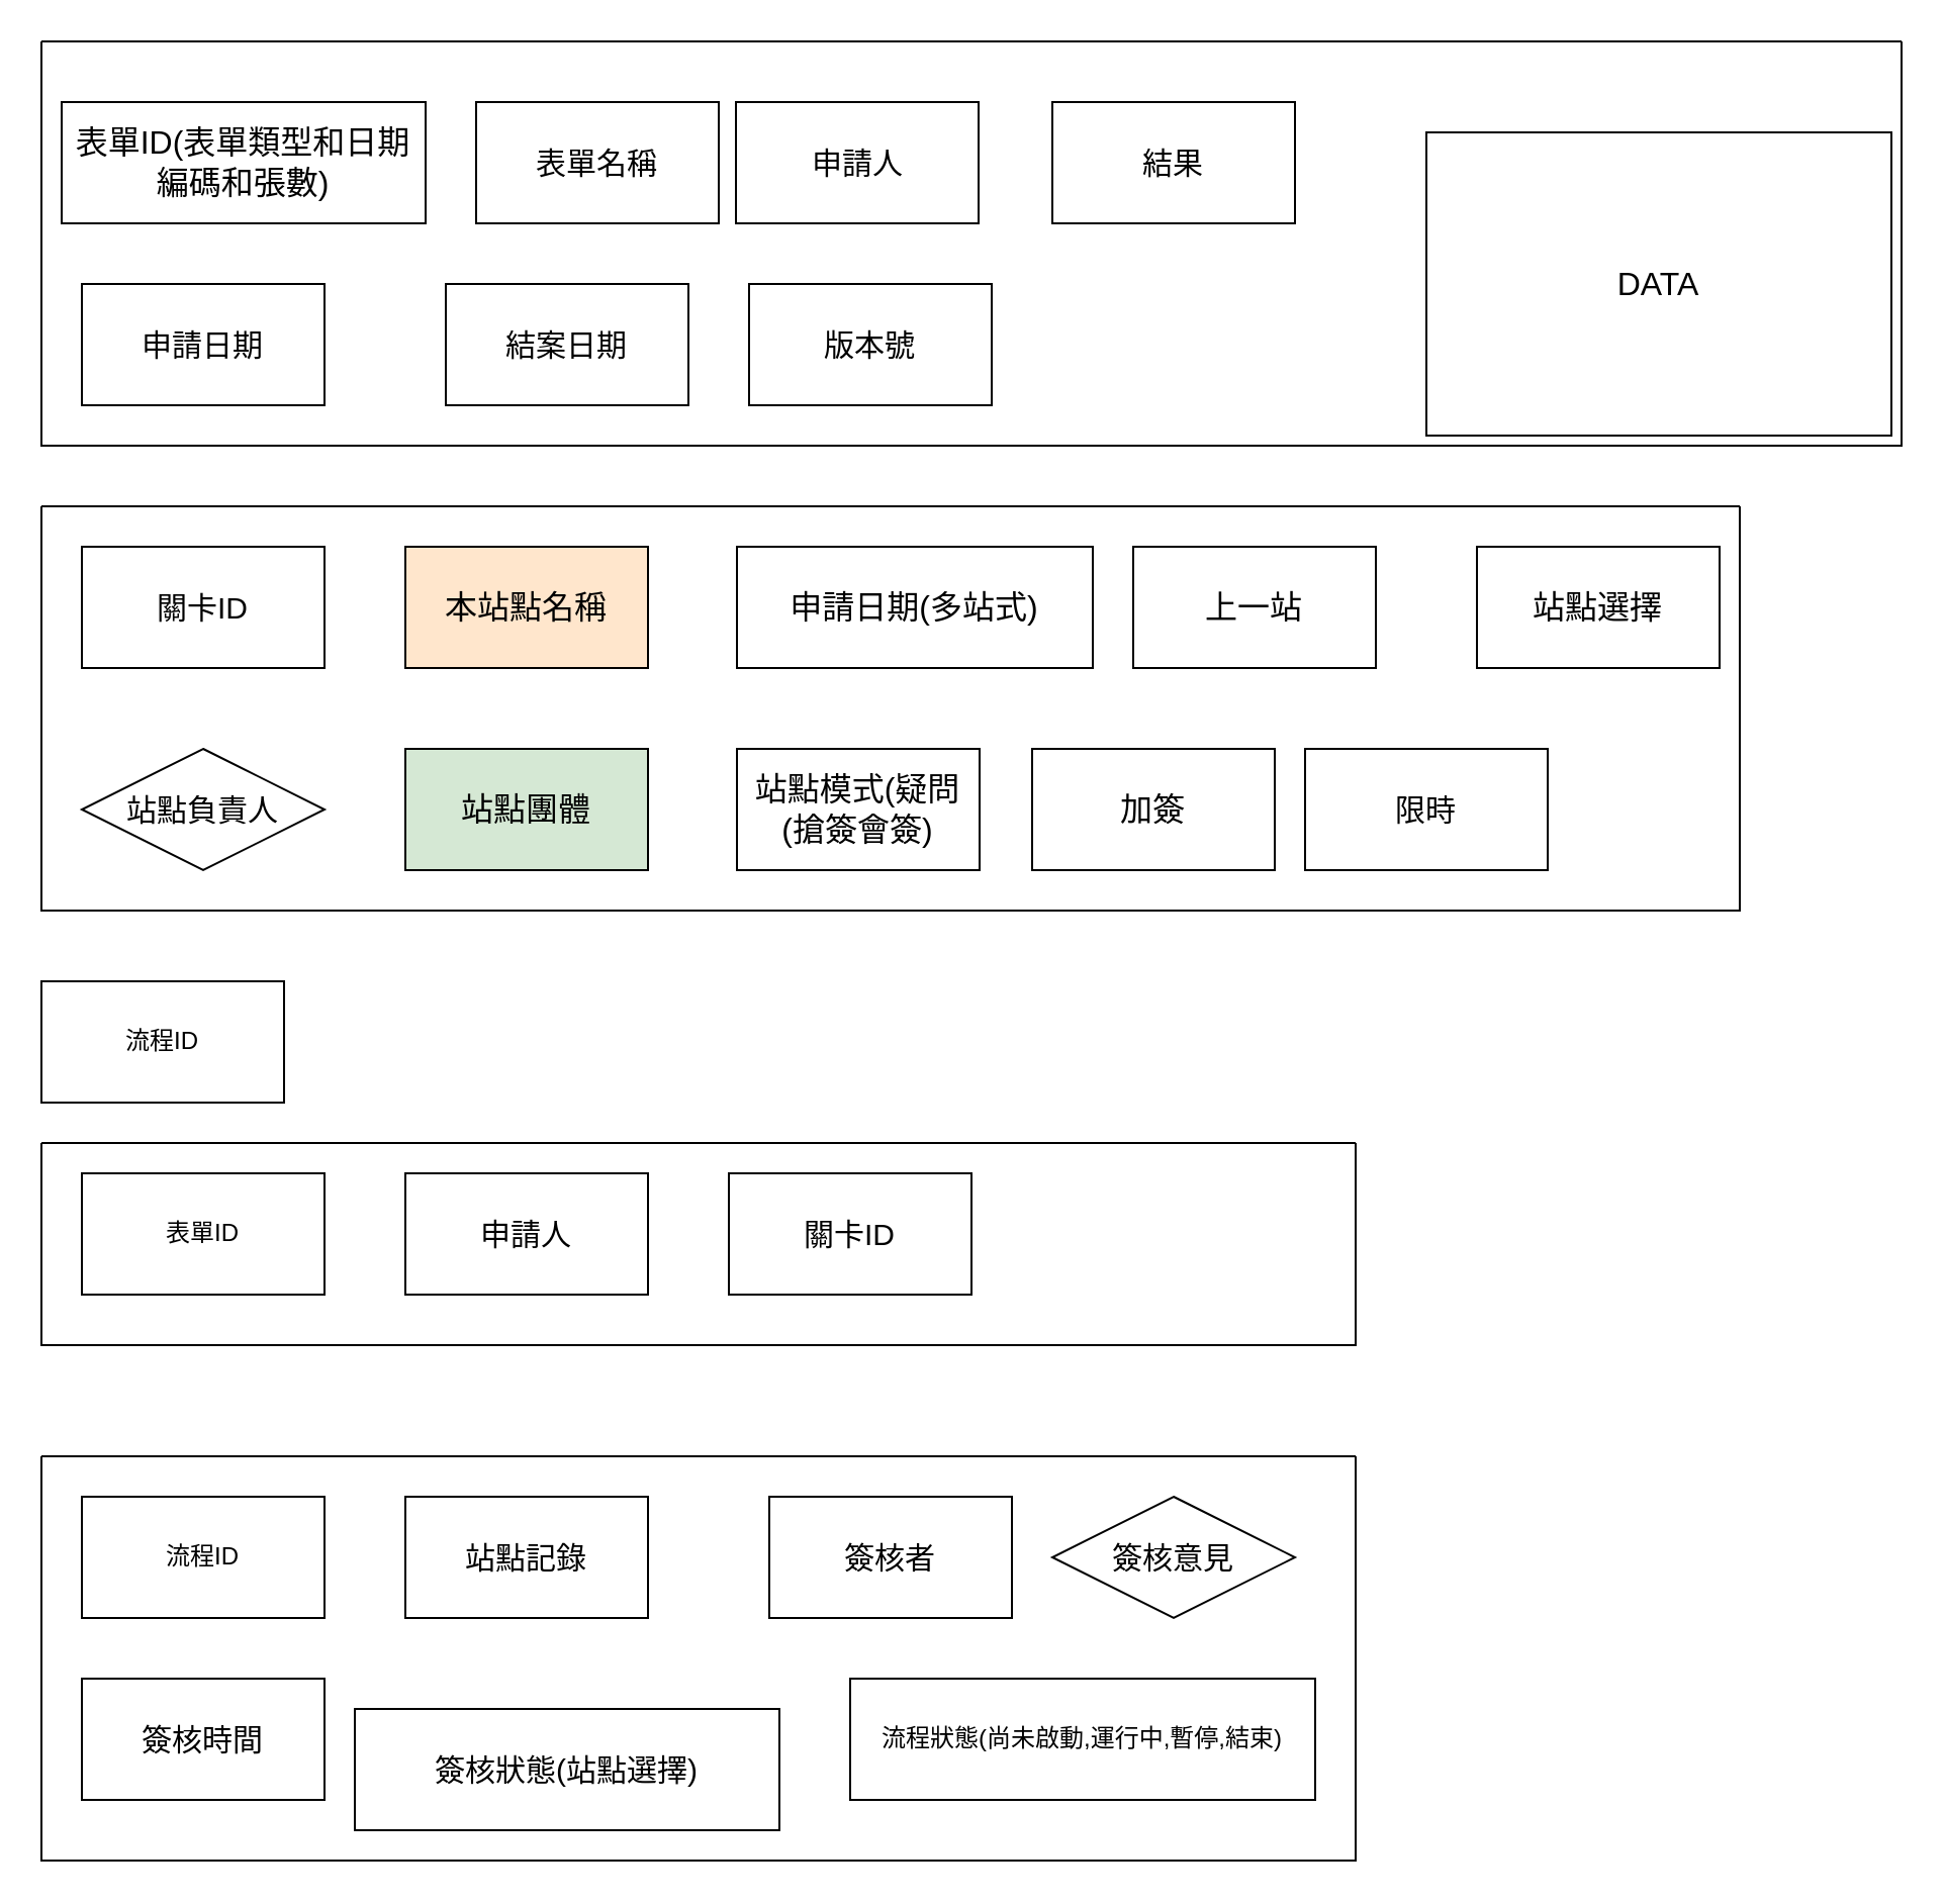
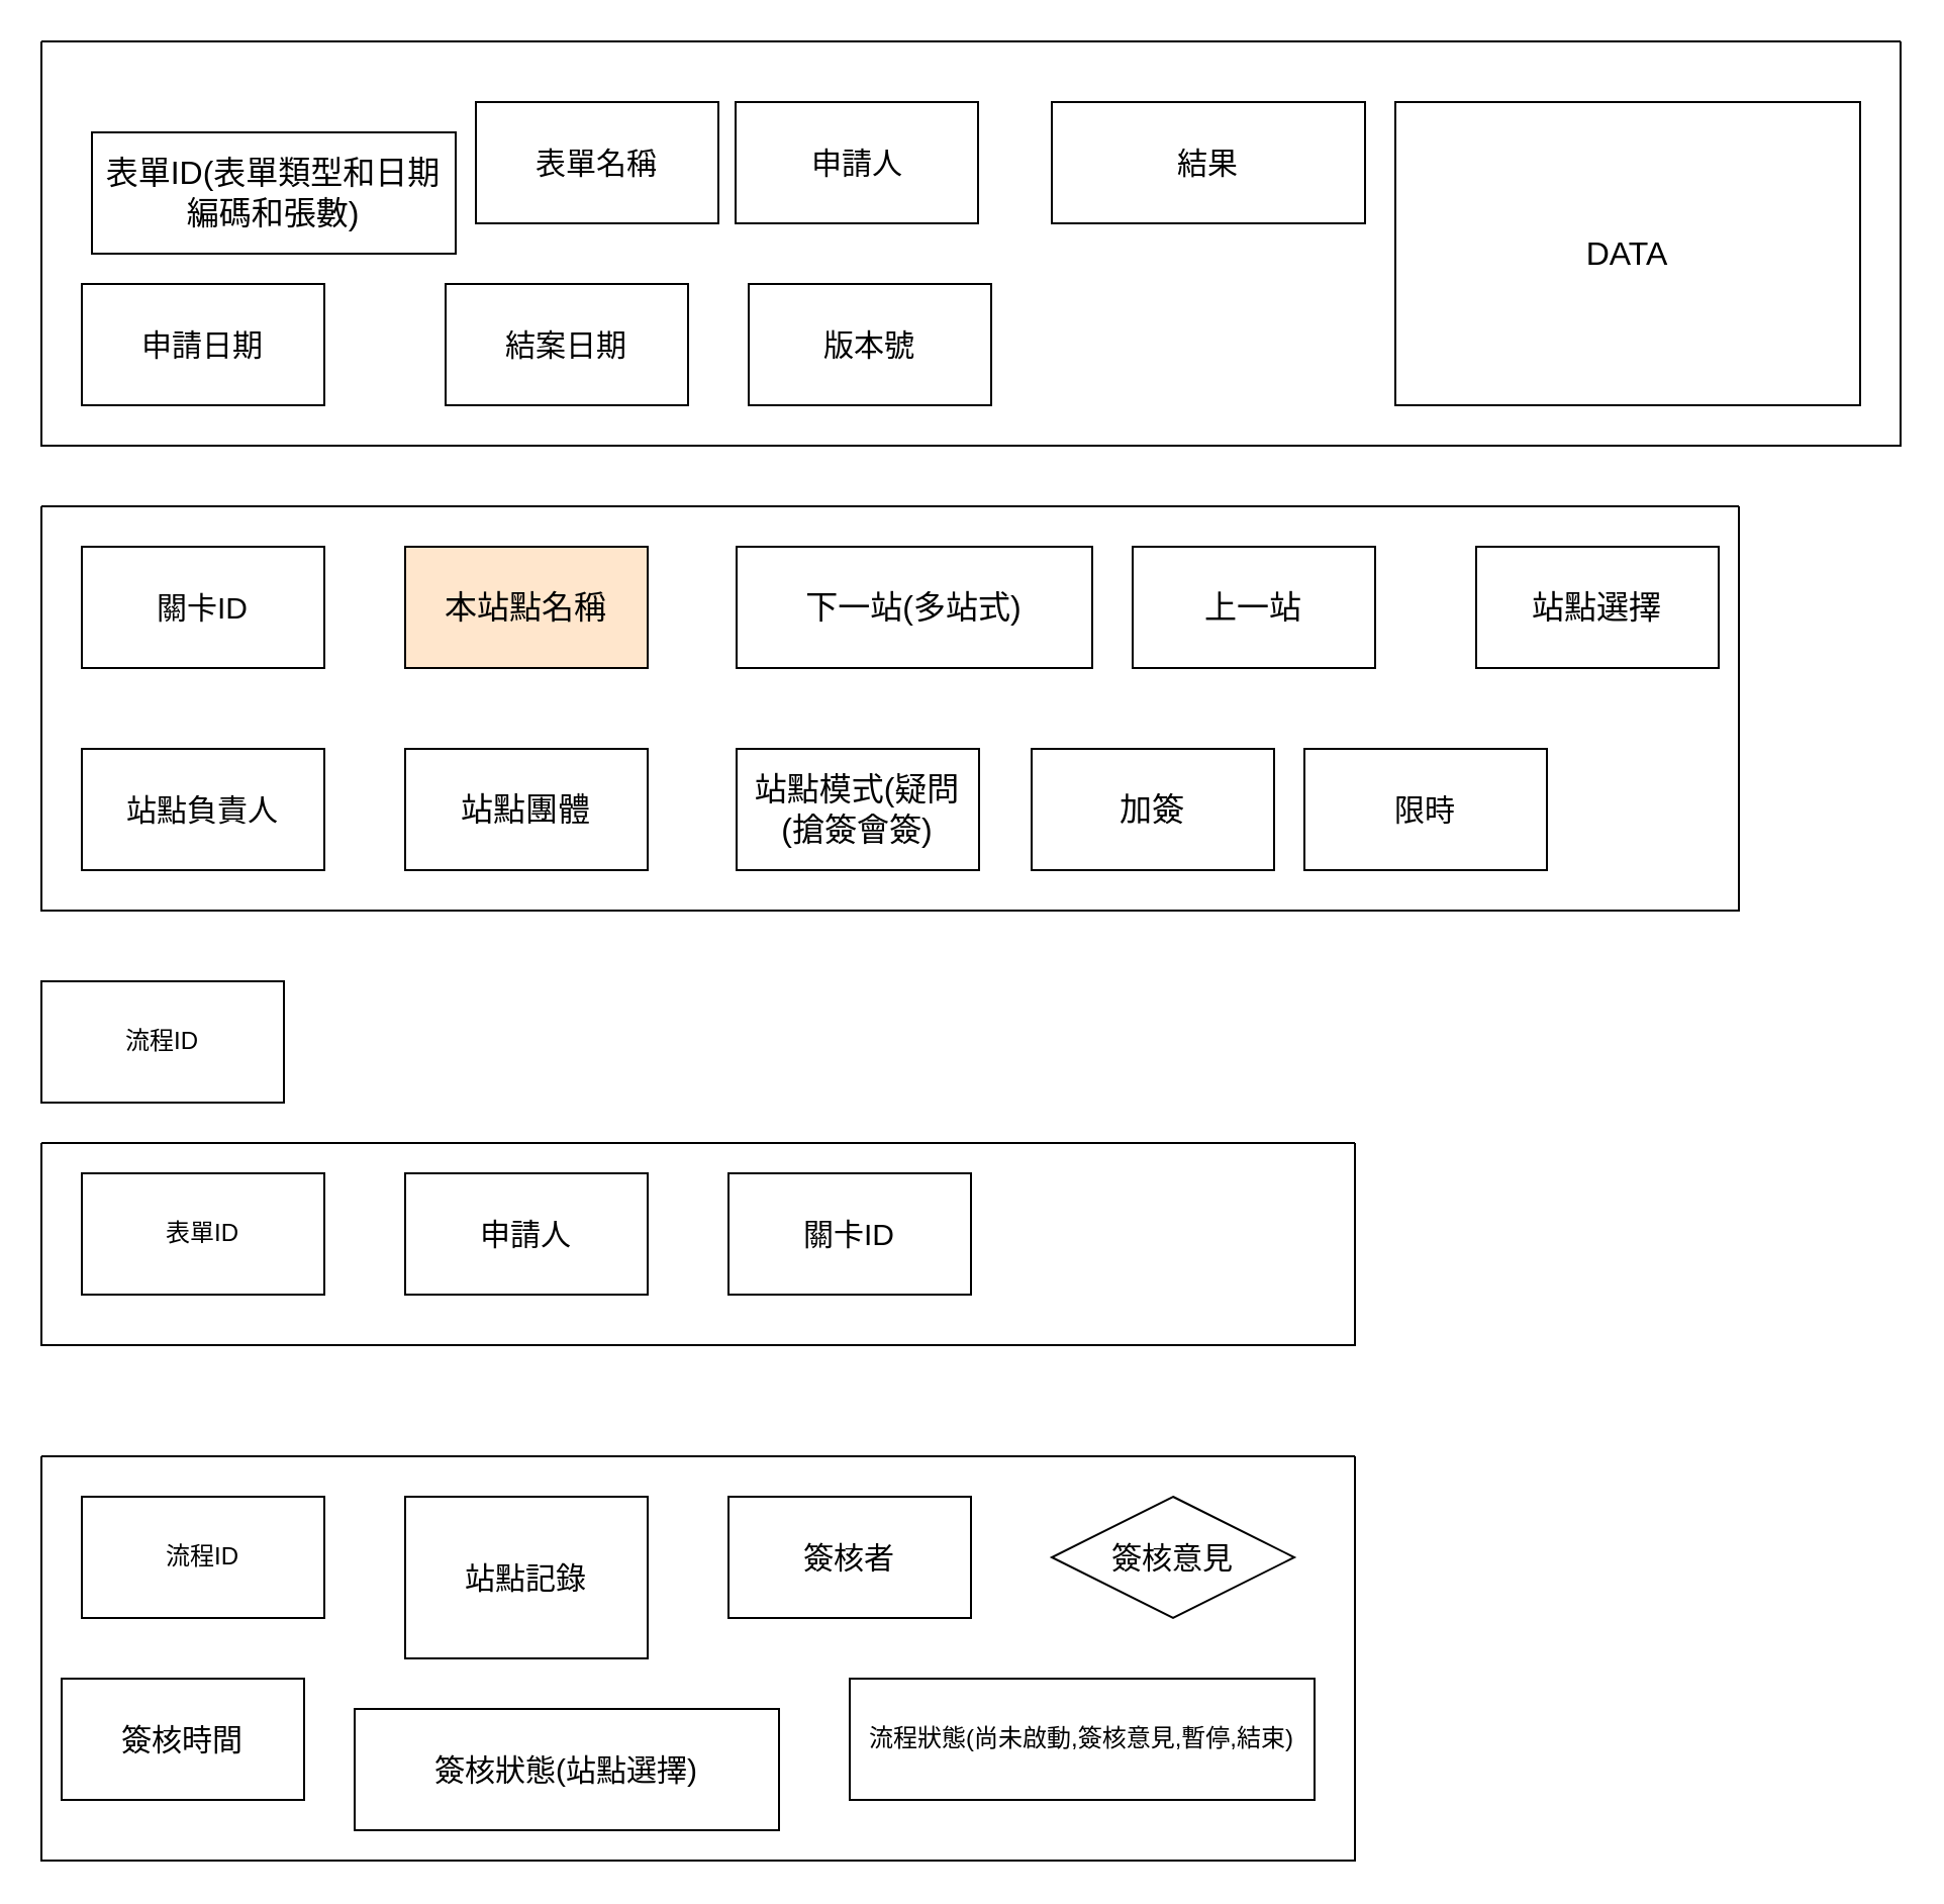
  <mxCell id="0" />
  <mxCell id="1" parent="0" />
  <mxCell id="2" value="" style="swimlane;startSize=0;" parent="1" vertex="1"><mxGeometry x="20" y="20" width="920" height="200" as="geometry" /></mxCell>
- <mxCell id="3" value="&lt;font style=&quot;&quot;&gt;&lt;font style=&quot;font-size: 16px;&quot;&gt;表單ID(表單類型和日期編碼和張數)&lt;/font&gt;&lt;br&gt;&lt;/font&gt;" style="rounded=0;whiteSpace=wrap;html=1;" parent="2" vertex="1"><mxGeometry x="10" y="30" width="180" height="60" as="geometry" /></mxCell>
+ <mxCell id="3" value="&lt;font style=&quot;&quot;&gt;&lt;font style=&quot;font-size: 16px;&quot;&gt;表單ID(表單類型和日期編碼和張數)&lt;/font&gt;&lt;br&gt;&lt;/font&gt;" style="rounded=0;whiteSpace=wrap;html=1;" parent="2" vertex="1"><mxGeometry x="25" y="45" width="180" height="60" as="geometry" /></mxCell>
  <mxCell id="4" value="&lt;font style=&quot;font-size: 15px;&quot;&gt;表單名稱&lt;br&gt;&lt;/font&gt;" style="rounded=0;whiteSpace=wrap;html=1;" parent="2" vertex="1"><mxGeometry x="215" y="30" width="120" height="60" as="geometry" /></mxCell>
  <mxCell id="5" value="&lt;font style=&quot;font-size: 15px;&quot;&gt;申請人&lt;/font&gt;" style="rounded=0;whiteSpace=wrap;html=1;" parent="2" vertex="1"><mxGeometry x="343.5" y="30" width="120" height="60" as="geometry" /></mxCell>
- <mxCell id="6" value="&lt;font style=&quot;font-size: 15px;&quot;&gt;結果&lt;br&gt;&lt;/font&gt;" style="rounded=0;whiteSpace=wrap;html=1;" parent="2" vertex="1"><mxGeometry x="500" y="30" width="120" height="60" as="geometry" /></mxCell>
+ <mxCell id="6" value="&lt;font style=&quot;font-size: 15px;&quot;&gt;結果&lt;br&gt;&lt;/font&gt;" style="rounded=0;whiteSpace=wrap;html=1;" parent="2" vertex="1"><mxGeometry x="500" y="30" width="155" height="60" as="geometry" /></mxCell>
  <mxCell id="7" value="&lt;font style=&quot;font-size: 15px;&quot;&gt;申請日期&lt;br&gt;&lt;/font&gt;" style="rounded=0;whiteSpace=wrap;html=1;" parent="2" vertex="1"><mxGeometry x="20" y="120" width="120" height="60" as="geometry" /></mxCell>
  <mxCell id="8" value="&lt;font style=&quot;font-size: 15px;&quot;&gt;結案日期&lt;br&gt;&lt;/font&gt;" style="rounded=0;whiteSpace=wrap;html=1;" parent="2" vertex="1"><mxGeometry x="200" y="120" width="120" height="60" as="geometry" /></mxCell>
  <mxCell id="9" value="&lt;font style=&quot;font-size: 15px;&quot;&gt;版本號&lt;br&gt;&lt;/font&gt;" style="rounded=0;whiteSpace=wrap;html=1;" parent="2" vertex="1"><mxGeometry x="350" y="120" width="120" height="60" as="geometry" /></mxCell>
- <mxCell id="10" value="&lt;font style=&quot;font-size: 16px;&quot;&gt;DATA&lt;/font&gt;" style="rounded=0;whiteSpace=wrap;html=1;" parent="2" vertex="1"><mxGeometry x="685" y="45" width="230" height="150" as="geometry" /></mxCell>
+ <mxCell id="10" value="&lt;font style=&quot;font-size: 16px;&quot;&gt;DATA&lt;/font&gt;" style="rounded=0;whiteSpace=wrap;html=1;" parent="2" vertex="1"><mxGeometry x="670" y="30" width="230" height="150" as="geometry" /></mxCell>
  <mxCell id="11" value="" style="swimlane;startSize=0;" parent="1" vertex="1"><mxGeometry x="20" y="250" width="840" height="200" as="geometry" /></mxCell>
  <mxCell id="12" value="&lt;font style=&quot;font-size: 15px;&quot;&gt;關卡ID&lt;/font&gt;" style="rounded=0;whiteSpace=wrap;html=1;" parent="11" vertex="1"><mxGeometry x="20" y="20" width="120" height="60" as="geometry" /></mxCell>
  <mxCell id="13" value="&lt;font style=&quot;font-size: 16px;&quot;&gt;本站點名稱&lt;/font&gt;" style="rounded=0;whiteSpace=wrap;html=1;fillColor=#ffe6cc;" parent="11" vertex="1"><mxGeometry x="180" y="20" width="120" height="60" as="geometry" /></mxCell>
  <mxCell id="14" value="&lt;font style=&quot;font-size: 16px;&quot;&gt;站點選擇&lt;/font&gt;" style="rounded=0;whiteSpace=wrap;html=1;" parent="11" vertex="1"><mxGeometry x="710" y="20" width="120" height="60" as="geometry" /></mxCell>
- <mxCell id="15" value="&lt;font style=&quot;font-size: 15px;&quot;&gt;站點負責人&lt;/font&gt;" style="rhombus;whiteSpace=wrap;html=1;" parent="11" vertex="1"><mxGeometry x="20" y="120" width="120" height="60" as="geometry" /></mxCell>
- <mxCell id="16" value="&lt;font style=&quot;font-size: 16px;&quot;&gt;站點團體&lt;/font&gt;" style="rounded=0;whiteSpace=wrap;html=1;fillColor=#d5e8d4;" parent="11" vertex="1"><mxGeometry x="180" y="120" width="120" height="60" as="geometry" /></mxCell>
- <mxCell id="17" value="&lt;font style=&quot;font-size: 16px;&quot;&gt;申請日期(多站式)&lt;/font&gt;" style="rounded=0;whiteSpace=wrap;html=1;" parent="11" vertex="1"><mxGeometry x="344" y="20" width="176" height="60" as="geometry" /></mxCell>
+ <mxCell id="15" value="&lt;font style=&quot;font-size: 15px;&quot;&gt;站點負責人&lt;/font&gt;" style="rounded=0;whiteSpace=wrap;html=1;" parent="11" vertex="1"><mxGeometry x="20" y="120" width="120" height="60" as="geometry" /></mxCell>
+ <mxCell id="16" value="&lt;font style=&quot;font-size: 16px;&quot;&gt;站點團體&lt;/font&gt;" style="rounded=0;whiteSpace=wrap;html=1;" parent="11" vertex="1"><mxGeometry x="180" y="120" width="120" height="60" as="geometry" /></mxCell>
+ <mxCell id="17" value="&lt;font style=&quot;font-size: 16px;&quot;&gt;下一站(多站式)&lt;/font&gt;" style="rounded=0;whiteSpace=wrap;html=1;" parent="11" vertex="1"><mxGeometry x="344" y="20" width="176" height="60" as="geometry" /></mxCell>
  <mxCell id="18" value="&lt;font style=&quot;font-size: 16px;&quot;&gt;上一站&lt;/font&gt;" style="rounded=0;whiteSpace=wrap;html=1;" parent="11" vertex="1"><mxGeometry x="540" y="20" width="120" height="60" as="geometry" /></mxCell>
  <mxCell id="19" value="&lt;font style=&quot;font-size: 16px;&quot;&gt;站點模式(疑問(搶簽會簽)&lt;/font&gt;" style="rounded=0;whiteSpace=wrap;html=1;" parent="11" vertex="1"><mxGeometry x="344" y="120" width="120" height="60" as="geometry" /></mxCell>
  <mxCell id="20" value="&lt;span style=&quot;font-size: 16px;&quot;&gt;加簽&lt;/span&gt;" style="rounded=0;whiteSpace=wrap;html=1;" parent="11" vertex="1"><mxGeometry x="490" y="120" width="120" height="60" as="geometry" /></mxCell>
  <mxCell id="21" value="&lt;font style=&quot;font-size: 15px;&quot;&gt;限時&lt;/font&gt;" style="rounded=0;whiteSpace=wrap;html=1;" parent="11" vertex="1"><mxGeometry x="625" y="120" width="120" height="60" as="geometry" /></mxCell>
  <mxCell id="22" value="" style="swimlane;startSize=0;" parent="1" vertex="1"><mxGeometry x="20" y="565" width="650" height="100" as="geometry" /></mxCell>
  <mxCell id="23" value="表單ID" style="rounded=0;whiteSpace=wrap;html=1;" parent="22" vertex="1"><mxGeometry x="20" y="15" width="120" height="60" as="geometry" /></mxCell>
  <mxCell id="24" value="&lt;font style=&quot;font-size: 15px;&quot;&gt;申請人&lt;/font&gt;" style="rounded=0;whiteSpace=wrap;html=1;" parent="22" vertex="1"><mxGeometry x="180" y="15" width="120" height="60" as="geometry" /></mxCell>
  <mxCell id="25" value="&lt;font style=&quot;font-size: 15px;&quot;&gt;關卡ID&lt;/font&gt;" style="rounded=0;whiteSpace=wrap;html=1;" parent="22" vertex="1"><mxGeometry x="340" y="15" width="120" height="60" as="geometry" /></mxCell>
  <mxCell id="26" value="流程ID" style="rounded=0;whiteSpace=wrap;html=1;" parent="1" vertex="1"><mxGeometry x="20" y="485" width="120" height="60" as="geometry" /></mxCell>
  <mxCell id="27" value="" style="swimlane;startSize=0;" parent="1" vertex="1"><mxGeometry x="20" y="720" width="650" height="200" as="geometry" /></mxCell>
  <mxCell id="28" value="流程ID" style="rounded=0;whiteSpace=wrap;html=1;" parent="27" vertex="1"><mxGeometry x="20" y="20" width="120" height="60" as="geometry" /></mxCell>
- <mxCell id="29" value="&lt;font style=&quot;font-size: 15px;&quot;&gt;站點記錄&lt;br&gt;&lt;/font&gt;" style="rounded=0;whiteSpace=wrap;html=1;" parent="27" vertex="1"><mxGeometry x="180" y="20" width="120" height="60" as="geometry" /></mxCell>
- <mxCell id="30" value="&lt;font style=&quot;font-size: 15px;&quot;&gt;簽核者&lt;br&gt;&lt;/font&gt;" style="rounded=0;whiteSpace=wrap;html=1;" parent="27" vertex="1"><mxGeometry x="360" y="20" width="120" height="60" as="geometry" /></mxCell>
+ <mxCell id="29" value="&lt;font style=&quot;font-size: 15px;&quot;&gt;站點記錄&lt;br&gt;&lt;/font&gt;" style="rounded=0;whiteSpace=wrap;html=1;" parent="27" vertex="1"><mxGeometry x="180" y="20" width="120" height="80" as="geometry" /></mxCell>
+ <mxCell id="30" value="&lt;font style=&quot;font-size: 15px;&quot;&gt;簽核者&lt;br&gt;&lt;/font&gt;" style="rounded=0;whiteSpace=wrap;html=1;" parent="27" vertex="1"><mxGeometry x="340" y="20" width="120" height="60" as="geometry" /></mxCell>
  <mxCell id="31" value="&lt;font style=&quot;font-size: 15px;&quot;&gt;簽核意見&lt;br&gt;&lt;/font&gt;" style="rhombus;whiteSpace=wrap;html=1;" parent="27" vertex="1"><mxGeometry x="500" y="20" width="120" height="60" as="geometry" /></mxCell>
- <mxCell id="32" value="&lt;font style=&quot;font-size: 15px;&quot;&gt;簽核時間&lt;br&gt;&lt;/font&gt;" style="rounded=0;whiteSpace=wrap;html=1;" parent="27" vertex="1"><mxGeometry x="20" y="110" width="120" height="60" as="geometry" /></mxCell>
+ <mxCell id="32" value="&lt;font style=&quot;font-size: 15px;&quot;&gt;簽核時間&lt;br&gt;&lt;/font&gt;" style="rounded=0;whiteSpace=wrap;html=1;" parent="27" vertex="1"><mxGeometry x="10" y="110" width="120" height="60" as="geometry" /></mxCell>
  <mxCell id="33" value="&lt;font style=&quot;font-size: 15px;&quot;&gt;簽核狀態(站點選擇)&lt;br&gt;&lt;/font&gt;" style="rounded=0;whiteSpace=wrap;html=1;" parent="27" vertex="1"><mxGeometry x="155" y="125" width="210" height="60" as="geometry" /></mxCell>
- <mxCell id="34" value="流程狀態(尚未啟動,運行中,暫停,結束)" style="rounded=0;whiteSpace=wrap;html=1;" parent="27" vertex="1"><mxGeometry x="400" y="110" width="230" height="60" as="geometry" /></mxCell>
+ <mxCell id="34" value="流程狀態(尚未啟動,簽核意見,暫停,結束)" style="rounded=0;whiteSpace=wrap;html=1;" parent="27" vertex="1"><mxGeometry x="400" y="110" width="230" height="60" as="geometry" /></mxCell>
